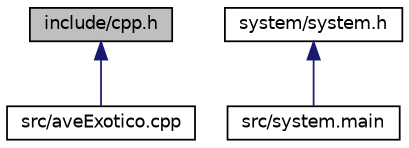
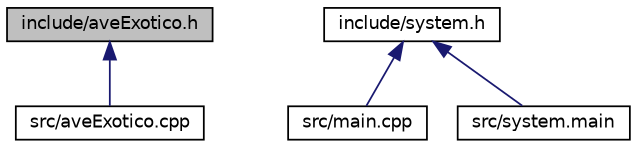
  digraph {
    node [color=black fillcolor=white fontname=Helvetica fontsize=10 shape=record style=filled]
    edge [color=midnightblue dir=back fontname=Helvetica fontsize=10 labelfontname=Helvetica labelfontsize=10 style=solid]
-   n1 [fillcolor=grey75 fontcolor=black height=0.2 label="include/cpp.h" width=0.4]
+   n1 [fillcolor=grey75 fontcolor=black height=0.2 label="include/aveExotico.h" width=0.4]
    n2 [height=0.2 label="src/aveExotico.cpp" width=0.4]
-   n3 [height=0.2 label="system/system.h" width=0.4]
+   n3 [height=0.2 label="include/system.h" width=0.4]
+   n4 [height=0.2 label="src/main.cpp" width=0.4]
    n5 [height=0.2 label="src/system.main" width=0.4]
    n1 -> n2
+   n3 -> n4
    n3 -> n5
  }
